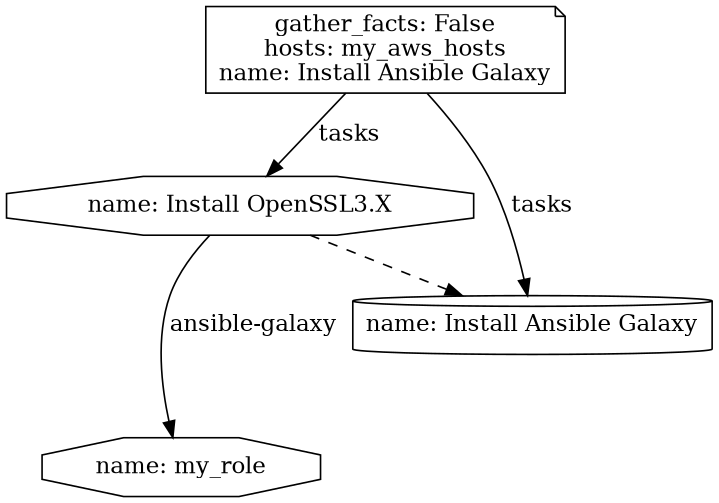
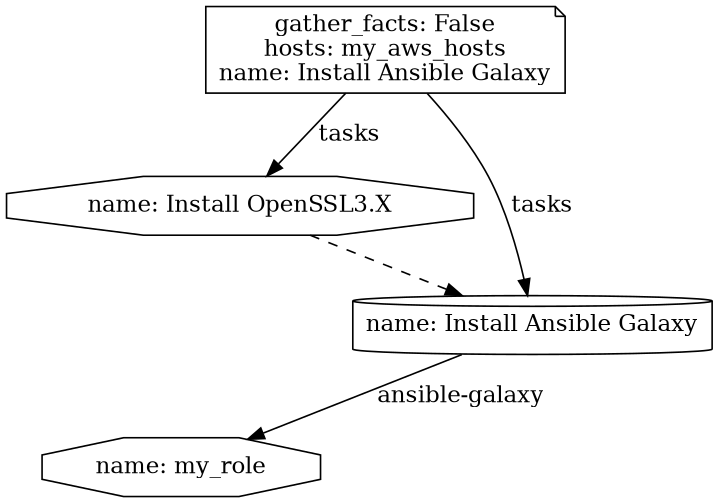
  digraph {
    node [shape=octagon]
    n1 [label="name: Install OpenSSL3.X\n"]
    n2 [label="name: Install Ansible Galaxy\n" shape=cylinder]
    n3 [label="name: my_role\n"]
    n4 [label="gather_facts: False\nhosts: my_aws_hosts\nname: Install Ansible Galaxy\n" shape=note]
    n1 -> n2 [style=dashed]
-   n1 -> n3 [label="ansible-galaxy"]
+   n2 -> n3 [label="ansible-galaxy"]
    n4 -> n1 [label=tasks]
    n4 -> n2 [label=tasks]
  }
